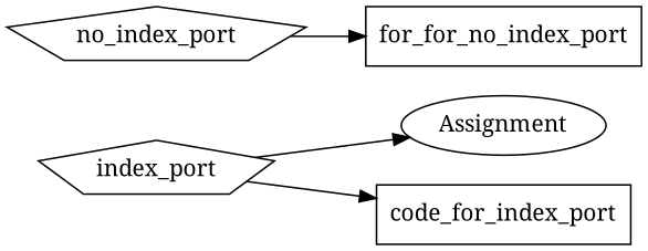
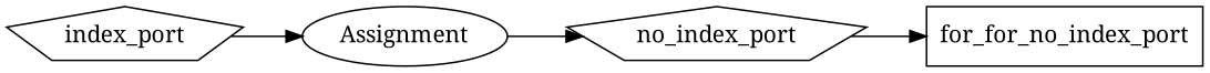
  digraph {
    fontname="Noto Serif"
    rankdir=LR
    node [fontname="Noto Serif" shape=polygon sides=5]
    edge [fontname="Noto Serif"]
    Assignment [shape=ellipse]
    no_index_port
    index_port
-   code_for_index_port [shape=box]
    n5 [label=for_for_no_index_port shape=box]
+   Assignment -> no_index_port
    no_index_port -> n5
    index_port -> Assignment
-   index_port -> code_for_index_port
  }
